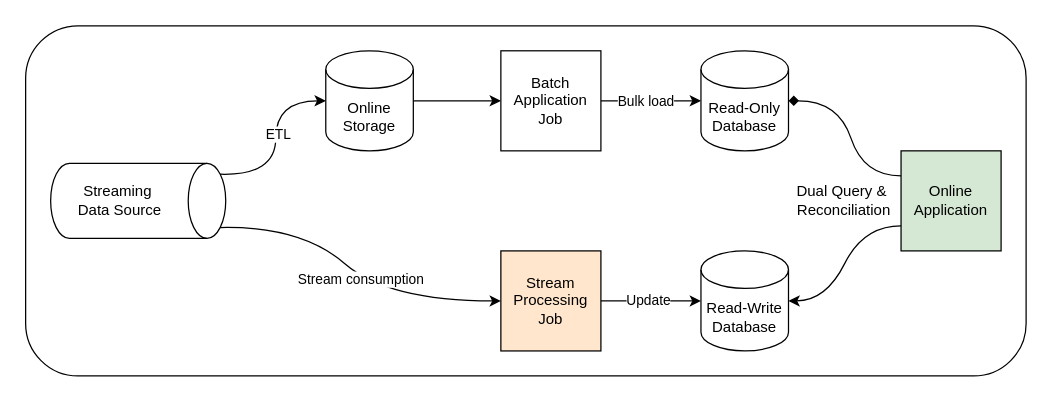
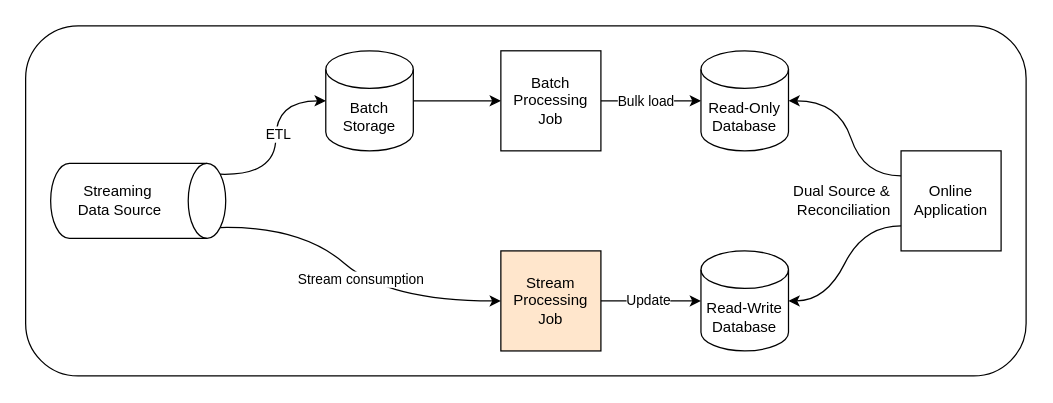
  <mxCell id="0" />
  <mxCell id="1" parent="0" />
  <mxCell id="2" value="" style="rounded=1;whiteSpace=wrap;html=1;labelBackgroundColor=none;" vertex="1" parent="1"><mxGeometry x="20" y="20" width="800" height="280" as="geometry" /></mxCell>
  <mxCell id="3" value="" style="group;opacity=0;fontColor=light-dark(#000000,#FFFFFF);labelBackgroundColor=none;" vertex="1" connectable="0" parent="1"><mxGeometry x="40" y="130" width="140" height="60" as="geometry" /></mxCell>
  <mxCell id="4" value="" style="shape=cylinder3;whiteSpace=wrap;html=1;boundedLbl=1;backgroundOutline=1;size=15;rotation=90;fontColor=light-dark(#000000,#FFFFFF);labelBackgroundColor=none;" vertex="1" parent="3"><mxGeometry x="40" y="-40" width="60" height="140" as="geometry" /></mxCell>
  <mxCell id="5" value="Streaming&amp;nbsp;&lt;div&gt;Data Source&lt;/div&gt;" style="text;html=1;align=center;verticalAlign=middle;resizable=0;points=[];autosize=1;strokeColor=none;fillColor=none;fontColor=light-dark(#000000,#FFFFFF);labelBackgroundColor=none;" vertex="1" parent="3"><mxGeometry x="10" y="10" width="90" height="40" as="geometry" /></mxCell>
- <mxCell id="6" value="Online Storage" style="shape=cylinder3;whiteSpace=wrap;html=1;boundedLbl=1;backgroundOutline=1;size=15;fontColor=light-dark(#000000,#FFFFFF);labelBackgroundColor=none;" vertex="1" parent="1"><mxGeometry x="260" y="40" width="70" height="80" as="geometry" /></mxCell>
+ <mxCell id="6" value="Batch Storage" style="shape=cylinder3;whiteSpace=wrap;html=1;boundedLbl=1;backgroundOutline=1;size=15;fontColor=light-dark(#000000,#FFFFFF);labelBackgroundColor=none;" vertex="1" parent="1"><mxGeometry x="260" y="40" width="70" height="80" as="geometry" /></mxCell>
  <mxCell id="7" value="" style="curved=1;endArrow=classic;html=1;rounded=0;exitX=0.145;exitY=0;exitDx=0;exitDy=4.35;exitPerimeter=0;entryX=0;entryY=0.5;entryDx=0;entryDy=0;entryPerimeter=0;fontColor=light-dark(#000000,#FFFFFF);labelBackgroundColor=none;" edge="1" parent="1" source="4" target="6"><mxGeometry width="50" height="50" relative="1" as="geometry"><mxPoint x="400" y="510" as="sourcePoint" /><mxPoint x="450" y="460" as="targetPoint" /><Array as="points"><mxPoint x="220" y="140" /><mxPoint x="220" y="80" /></Array></mxGeometry></mxCell>
  <mxCell id="8" value="ETL" style="edgeLabel;html=1;align=center;verticalAlign=middle;resizable=0;points=[];fontColor=light-dark(#000000,#FFFFFF);labelBackgroundColor=default;" vertex="1" connectable="0" parent="7"><mxGeometry x="0.08" y="-1" relative="1" as="geometry"><mxPoint as="offset" /></mxGeometry></mxCell>
- <mxCell id="9" value="Batch Application Job" style="whiteSpace=wrap;html=1;aspect=fixed;fontColor=light-dark(#000000,#FFFFFF);labelBackgroundColor=none;" vertex="1" parent="1"><mxGeometry x="400" y="40" width="80" height="80" as="geometry" /></mxCell>
+ <mxCell id="9" value="Batch Processing Job" style="whiteSpace=wrap;html=1;aspect=fixed;fontColor=light-dark(#000000,#FFFFFF);labelBackgroundColor=none;" vertex="1" parent="1"><mxGeometry x="400" y="40" width="80" height="80" as="geometry" /></mxCell>
  <mxCell id="10" value="Stream Processing Job" style="whiteSpace=wrap;html=1;aspect=fixed;fontColor=light-dark(#000000,#FFFFFF);labelBackgroundColor=none;fillColor=#ffe6cc;" vertex="1" parent="1"><mxGeometry x="400" y="200" width="80" height="80" as="geometry" /></mxCell>
  <mxCell id="11" value="" style="curved=1;endArrow=classic;html=1;rounded=0;exitX=0.855;exitY=0;exitDx=0;exitDy=4.35;exitPerimeter=0;entryX=0;entryY=0.5;entryDx=0;entryDy=0;fontColor=light-dark(#000000,#FFFFFF);labelBackgroundColor=none;" edge="1" parent="1" source="4" target="10"><mxGeometry width="50" height="50" relative="1" as="geometry"><mxPoint x="400" y="510" as="sourcePoint" /><mxPoint x="450" y="460" as="targetPoint" /><Array as="points"><mxPoint x="240" y="180" /><mxPoint x="310" y="240" /></Array></mxGeometry></mxCell>
  <mxCell id="12" value="Stream consumption" style="edgeLabel;html=1;align=center;verticalAlign=middle;resizable=0;points=[];fontColor=light-dark(#000000,#FFFFFF);labelBackgroundColor=default;" vertex="1" connectable="0" parent="11"><mxGeometry x="0.039" y="-1" relative="1" as="geometry"><mxPoint as="offset" /></mxGeometry></mxCell>
  <mxCell id="13" value="" style="endArrow=classic;html=1;rounded=0;exitX=1;exitY=0.5;exitDx=0;exitDy=0;exitPerimeter=0;entryX=0;entryY=0.5;entryDx=0;entryDy=0;fontColor=light-dark(#000000,#FFFFFF);labelBackgroundColor=none;" edge="1" parent="1" source="6" target="9"><mxGeometry width="50" height="50" relative="1" as="geometry"><mxPoint x="400" y="510" as="sourcePoint" /><mxPoint x="450" y="460" as="targetPoint" /></mxGeometry></mxCell>
  <mxCell id="14" value="Read-Only Database" style="shape=cylinder3;whiteSpace=wrap;html=1;boundedLbl=1;backgroundOutline=1;size=15;fontColor=light-dark(#000000,#FFFFFF);labelBackgroundColor=none;" vertex="1" parent="1"><mxGeometry x="560" y="40" width="70" height="80" as="geometry" /></mxCell>
  <mxCell id="15" value="Read-Write Database" style="shape=cylinder3;whiteSpace=wrap;html=1;boundedLbl=1;backgroundOutline=1;size=15;fontColor=light-dark(#000000,#FFFFFF);labelBackgroundColor=none;" vertex="1" parent="1"><mxGeometry x="560" y="200" width="70" height="80" as="geometry" /></mxCell>
  <mxCell id="16" value="" style="endArrow=classic;html=1;rounded=0;exitX=1;exitY=0.5;exitDx=0;exitDy=0;entryX=0;entryY=0.5;entryDx=0;entryDy=0;entryPerimeter=0;fontColor=light-dark(#000000,#FFFFFF);labelBackgroundColor=none;" edge="1" parent="1" source="10" target="15"><mxGeometry width="50" height="50" relative="1" as="geometry"><mxPoint x="400" y="490" as="sourcePoint" /><mxPoint x="450" y="440" as="targetPoint" /></mxGeometry></mxCell>
  <mxCell id="17" value="Update" style="edgeLabel;html=1;align=center;verticalAlign=middle;resizable=0;points=[];fontColor=light-dark(#000000,#FFFFFF);labelBackgroundColor=default;" vertex="1" connectable="0" parent="16"><mxGeometry x="0.1" y="1" relative="1" as="geometry"><mxPoint x="-7" as="offset" /></mxGeometry></mxCell>
  <mxCell id="18" value="" style="endArrow=classic;html=1;rounded=0;entryX=0;entryY=0.5;entryDx=0;entryDy=0;entryPerimeter=0;exitX=1;exitY=0.5;exitDx=0;exitDy=0;fontColor=light-dark(#000000,#FFFFFF);labelBackgroundColor=none;" edge="1" parent="1" source="9" target="14"><mxGeometry width="50" height="50" relative="1" as="geometry"><mxPoint x="510" y="110" as="sourcePoint" /><mxPoint x="540" y="110" as="targetPoint" /></mxGeometry></mxCell>
  <mxCell id="19" value="Bulk load" style="edgeLabel;html=1;align=center;verticalAlign=middle;resizable=0;points=[];fontColor=light-dark(#000000,#FFFFFF);labelBackgroundColor=default;" vertex="1" connectable="0" parent="18"><mxGeometry x="-0.125" relative="1" as="geometry"><mxPoint as="offset" /></mxGeometry></mxCell>
- <mxCell id="20" value="Online Application" style="whiteSpace=wrap;html=1;aspect=fixed;fontColor=light-dark(#000000,#FFFFFF);labelBackgroundColor=none;fillColor=#d5e8d4;" vertex="1" parent="1"><mxGeometry x="720" y="120" width="80" height="80" as="geometry" /></mxCell>
- <mxCell id="21" value="" style="curved=1;endArrow=diamond;html=1;rounded=0;exitX=0;exitY=0.25;exitDx=0;exitDy=0;entryX=1;entryY=0.5;entryDx=0;entryDy=0;entryPerimeter=0;fontColor=light-dark(#000000,#FFFFFF);labelBackgroundColor=none;" edge="1" parent="1" source="20" target="14"><mxGeometry width="50" height="50" relative="1" as="geometry"><mxPoint x="400" y="490" as="sourcePoint" /><mxPoint x="650" y="130" as="targetPoint" /><Array as="points"><mxPoint x="690" y="140" /><mxPoint x="670" y="80" /></Array></mxGeometry></mxCell>
+ <mxCell id="20" value="Online Application" style="whiteSpace=wrap;html=1;aspect=fixed;fontColor=light-dark(#000000,#FFFFFF);labelBackgroundColor=none;" vertex="1" parent="1"><mxGeometry x="720" y="120" width="80" height="80" as="geometry" /></mxCell>
+ <mxCell id="21" value="" style="curved=1;endArrow=classic;html=1;rounded=0;exitX=0;exitY=0.25;exitDx=0;exitDy=0;entryX=1;entryY=0.5;entryDx=0;entryDy=0;entryPerimeter=0;fontColor=light-dark(#000000,#FFFFFF);labelBackgroundColor=none;" edge="1" parent="1" source="20" target="14"><mxGeometry width="50" height="50" relative="1" as="geometry"><mxPoint x="400" y="490" as="sourcePoint" /><mxPoint x="650" y="130" as="targetPoint" /><Array as="points"><mxPoint x="690" y="140" /><mxPoint x="670" y="80" /></Array></mxGeometry></mxCell>
  <mxCell id="22" value="" style="curved=1;endArrow=classic;html=1;rounded=0;exitX=0;exitY=0.75;exitDx=0;exitDy=0;entryX=1;entryY=0.5;entryDx=0;entryDy=0;entryPerimeter=0;fontColor=light-dark(#000000,#FFFFFF);labelBackgroundColor=none;" edge="1" parent="1" source="20" target="15"><mxGeometry width="50" height="50" relative="1" as="geometry"><mxPoint x="700" y="180" as="sourcePoint" /><mxPoint x="610" y="120" as="targetPoint" /><Array as="points"><mxPoint x="690" y="180" /><mxPoint x="660" y="240" /></Array></mxGeometry></mxCell>
- <mxCell id="23" value="&lt;div style=&quot;&quot;&gt;Dual Query &amp;amp;&amp;nbsp;&lt;/div&gt;&lt;div&gt;Reconciliation&lt;/div&gt;" style="text;html=1;align=center;verticalAlign=middle;resizable=0;points=[];autosize=1;strokeColor=none;fillColor=none;" vertex="1" parent="1"><mxGeometry x="624" y="140" width="100" height="40" as="geometry" /></mxCell>
+ <mxCell id="23" value="&lt;div style=&quot;&quot;&gt;Dual Source &amp;amp;&amp;nbsp;&lt;/div&gt;&lt;div&gt;Reconciliation&lt;/div&gt;" style="text;html=1;align=center;verticalAlign=middle;resizable=0;points=[];autosize=1;strokeColor=none;fillColor=none;" vertex="1" parent="1"><mxGeometry x="624" y="140" width="100" height="40" as="geometry" /></mxCell>
